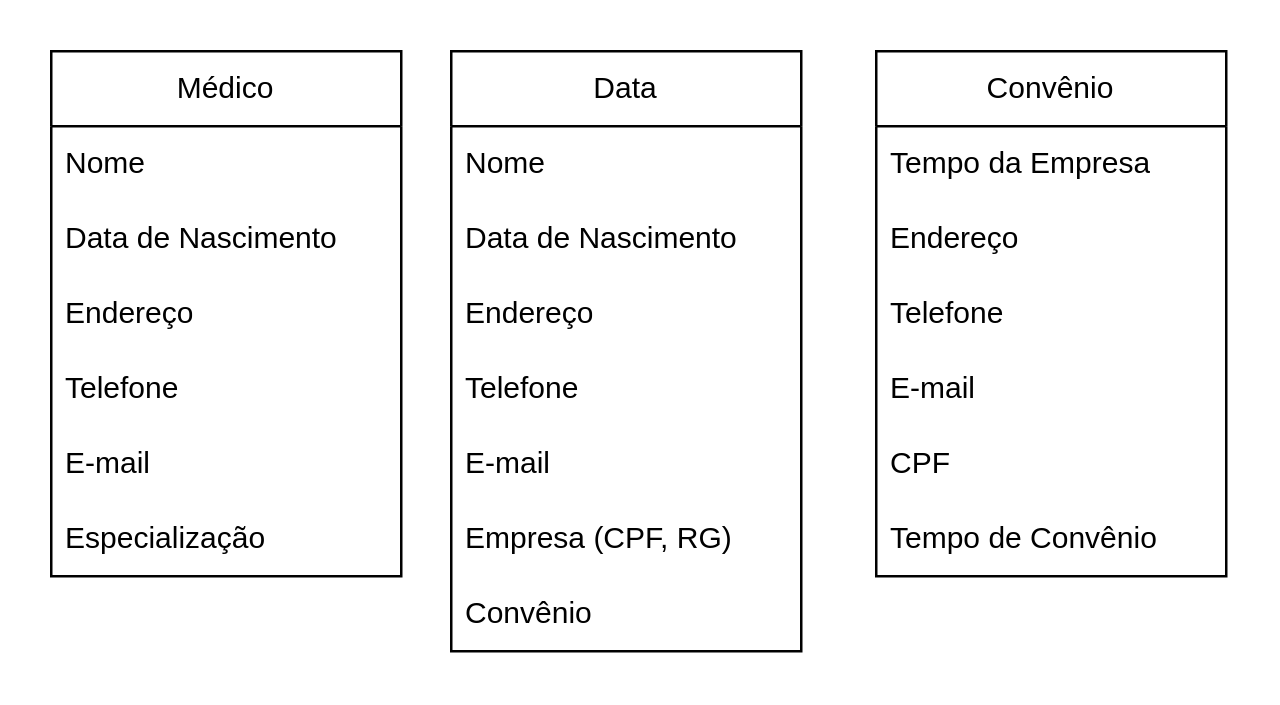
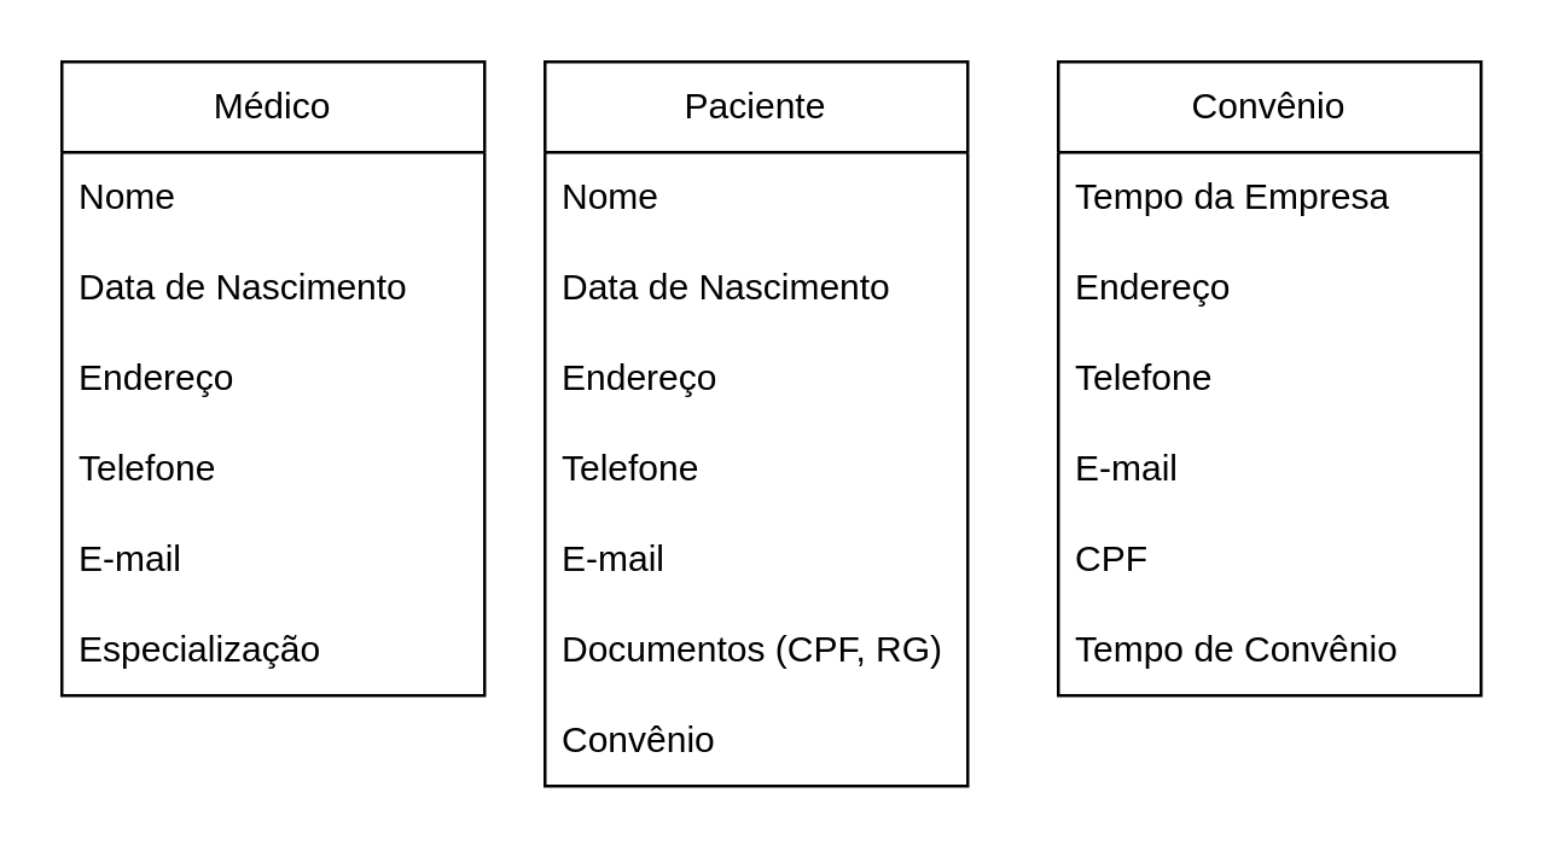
  <mxCell id="0" />
  <mxCell id="1" parent="0" />
  <mxCell id="2" value="Médico" style="swimlane;fontStyle=0;childLayout=stackLayout;horizontal=1;startSize=30;horizontalStack=0;resizeParent=1;resizeParentMax=0;resizeLast=0;collapsible=1;marginBottom=0;whiteSpace=wrap;html=1;" vertex="1" parent="1"><mxGeometry x="20" y="20" width="140" height="210" as="geometry" /></mxCell>
  <mxCell id="3" value="Nome" style="text;strokeColor=none;fillColor=none;align=left;verticalAlign=middle;spacingLeft=4;spacingRight=4;overflow=hidden;points=[[0,0.5],[1,0.5]];portConstraint=eastwest;rotatable=0;whiteSpace=wrap;html=1;" vertex="1" parent="2"><mxGeometry y="30" width="140" height="30" as="geometry" /></mxCell>
  <mxCell id="4" value="Data de Nascimento" style="text;strokeColor=none;fillColor=none;align=left;verticalAlign=middle;spacingLeft=4;spacingRight=4;overflow=hidden;points=[[0,0.5],[1,0.5]];portConstraint=eastwest;rotatable=0;whiteSpace=wrap;html=1;" vertex="1" parent="2"><mxGeometry y="60" width="140" height="30" as="geometry" /></mxCell>
  <mxCell id="5" value="Endereço" style="text;strokeColor=none;fillColor=none;align=left;verticalAlign=middle;spacingLeft=4;spacingRight=4;overflow=hidden;points=[[0,0.5],[1,0.5]];portConstraint=eastwest;rotatable=0;whiteSpace=wrap;html=1;" vertex="1" parent="2"><mxGeometry y="90" width="140" height="30" as="geometry" /></mxCell>
  <mxCell id="6" value="Telefone" style="text;strokeColor=none;fillColor=none;align=left;verticalAlign=middle;spacingLeft=4;spacingRight=4;overflow=hidden;points=[[0,0.5],[1,0.5]];portConstraint=eastwest;rotatable=0;whiteSpace=wrap;html=1;" vertex="1" parent="2"><mxGeometry y="120" width="140" height="30" as="geometry" /></mxCell>
  <mxCell id="7" value="E-mail" style="text;strokeColor=none;fillColor=none;align=left;verticalAlign=middle;spacingLeft=4;spacingRight=4;overflow=hidden;points=[[0,0.5],[1,0.5]];portConstraint=eastwest;rotatable=0;whiteSpace=wrap;html=1;" vertex="1" parent="2"><mxGeometry y="150" width="140" height="30" as="geometry" /></mxCell>
  <mxCell id="8" value="Especialização" style="text;strokeColor=none;fillColor=none;align=left;verticalAlign=middle;spacingLeft=4;spacingRight=4;overflow=hidden;points=[[0,0.5],[1,0.5]];portConstraint=eastwest;rotatable=0;whiteSpace=wrap;html=1;" vertex="1" parent="2"><mxGeometry y="180" width="140" height="30" as="geometry" /></mxCell>
- <mxCell id="9" value="Data" style="swimlane;fontStyle=0;childLayout=stackLayout;horizontal=1;startSize=30;horizontalStack=0;resizeParent=1;resizeParentMax=0;resizeLast=0;collapsible=1;marginBottom=0;whiteSpace=wrap;html=1;" vertex="1" parent="1"><mxGeometry x="180" y="20" width="140" height="240" as="geometry" /></mxCell>
+ <mxCell id="9" value="Paciente" style="swimlane;fontStyle=0;childLayout=stackLayout;horizontal=1;startSize=30;horizontalStack=0;resizeParent=1;resizeParentMax=0;resizeLast=0;collapsible=1;marginBottom=0;whiteSpace=wrap;html=1;" vertex="1" parent="1"><mxGeometry x="180" y="20" width="140" height="240" as="geometry" /></mxCell>
  <mxCell id="10" value="Nome" style="text;strokeColor=none;fillColor=none;align=left;verticalAlign=middle;spacingLeft=4;spacingRight=4;overflow=hidden;points=[[0,0.5],[1,0.5]];portConstraint=eastwest;rotatable=0;whiteSpace=wrap;html=1;" vertex="1" parent="9"><mxGeometry y="30" width="140" height="30" as="geometry" /></mxCell>
  <mxCell id="11" value="Data de Nascimento" style="text;strokeColor=none;fillColor=none;align=left;verticalAlign=middle;spacingLeft=4;spacingRight=4;overflow=hidden;points=[[0,0.5],[1,0.5]];portConstraint=eastwest;rotatable=0;whiteSpace=wrap;html=1;" vertex="1" parent="9"><mxGeometry y="60" width="140" height="30" as="geometry" /></mxCell>
  <mxCell id="12" value="Endereço" style="text;strokeColor=none;fillColor=none;align=left;verticalAlign=middle;spacingLeft=4;spacingRight=4;overflow=hidden;points=[[0,0.5],[1,0.5]];portConstraint=eastwest;rotatable=0;whiteSpace=wrap;html=1;" vertex="1" parent="9"><mxGeometry y="90" width="140" height="30" as="geometry" /></mxCell>
  <mxCell id="13" value="Telefone" style="text;strokeColor=none;fillColor=none;align=left;verticalAlign=middle;spacingLeft=4;spacingRight=4;overflow=hidden;points=[[0,0.5],[1,0.5]];portConstraint=eastwest;rotatable=0;whiteSpace=wrap;html=1;" vertex="1" parent="9"><mxGeometry y="120" width="140" height="30" as="geometry" /></mxCell>
  <mxCell id="14" value="E-mail" style="text;strokeColor=none;fillColor=none;align=left;verticalAlign=middle;spacingLeft=4;spacingRight=4;overflow=hidden;points=[[0,0.5],[1,0.5]];portConstraint=eastwest;rotatable=0;whiteSpace=wrap;html=1;" vertex="1" parent="9"><mxGeometry y="150" width="140" height="30" as="geometry" /></mxCell>
- <mxCell id="15" value="Empresa (CPF, RG)" style="text;strokeColor=none;fillColor=none;align=left;verticalAlign=middle;spacingLeft=4;spacingRight=4;overflow=hidden;points=[[0,0.5],[1,0.5]];portConstraint=eastwest;rotatable=0;whiteSpace=wrap;html=1;" vertex="1" parent="9"><mxGeometry y="180" width="140" height="30" as="geometry" /></mxCell>
+ <mxCell id="15" value="Documentos (CPF, RG)" style="text;strokeColor=none;fillColor=none;align=left;verticalAlign=middle;spacingLeft=4;spacingRight=4;overflow=hidden;points=[[0,0.5],[1,0.5]];portConstraint=eastwest;rotatable=0;whiteSpace=wrap;html=1;" vertex="1" parent="9"><mxGeometry y="180" width="140" height="30" as="geometry" /></mxCell>
  <mxCell id="16" value="Convênio" style="text;strokeColor=none;fillColor=none;align=left;verticalAlign=middle;spacingLeft=4;spacingRight=4;overflow=hidden;points=[[0,0.5],[1,0.5]];portConstraint=eastwest;rotatable=0;whiteSpace=wrap;html=1;" vertex="1" parent="9"><mxGeometry y="210" width="140" height="30" as="geometry" /></mxCell>
  <mxCell id="17" value="Convênio" style="swimlane;fontStyle=0;childLayout=stackLayout;horizontal=1;startSize=30;horizontalStack=0;resizeParent=1;resizeParentMax=0;resizeLast=0;collapsible=1;marginBottom=0;whiteSpace=wrap;html=1;" vertex="1" parent="1"><mxGeometry x="350" y="20" width="140" height="210" as="geometry" /></mxCell>
  <mxCell id="18" value="Tempo da Empresa" style="text;strokeColor=none;fillColor=none;align=left;verticalAlign=middle;spacingLeft=4;spacingRight=4;overflow=hidden;points=[[0,0.5],[1,0.5]];portConstraint=eastwest;rotatable=0;whiteSpace=wrap;html=1;" vertex="1" parent="17"><mxGeometry y="30" width="140" height="30" as="geometry" /></mxCell>
  <mxCell id="19" value="Endereço" style="text;strokeColor=none;fillColor=none;align=left;verticalAlign=middle;spacingLeft=4;spacingRight=4;overflow=hidden;points=[[0,0.5],[1,0.5]];portConstraint=eastwest;rotatable=0;whiteSpace=wrap;html=1;" vertex="1" parent="17"><mxGeometry y="60" width="140" height="30" as="geometry" /></mxCell>
  <mxCell id="20" value="Telefone" style="text;strokeColor=none;fillColor=none;align=left;verticalAlign=middle;spacingLeft=4;spacingRight=4;overflow=hidden;points=[[0,0.5],[1,0.5]];portConstraint=eastwest;rotatable=0;whiteSpace=wrap;html=1;" vertex="1" parent="17"><mxGeometry y="90" width="140" height="30" as="geometry" /></mxCell>
  <mxCell id="21" value="E-mail" style="text;strokeColor=none;fillColor=none;align=left;verticalAlign=middle;spacingLeft=4;spacingRight=4;overflow=hidden;points=[[0,0.5],[1,0.5]];portConstraint=eastwest;rotatable=0;whiteSpace=wrap;html=1;" vertex="1" parent="17"><mxGeometry y="120" width="140" height="30" as="geometry" /></mxCell>
  <mxCell id="22" value="CPF" style="text;strokeColor=none;fillColor=none;align=left;verticalAlign=middle;spacingLeft=4;spacingRight=4;overflow=hidden;points=[[0,0.5],[1,0.5]];portConstraint=eastwest;rotatable=0;whiteSpace=wrap;html=1;" vertex="1" parent="17"><mxGeometry y="150" width="140" height="30" as="geometry" /></mxCell>
  <mxCell id="23" value="Tempo de Convênio" style="text;strokeColor=none;fillColor=none;align=left;verticalAlign=middle;spacingLeft=4;spacingRight=4;overflow=hidden;points=[[0,0.5],[1,0.5]];portConstraint=eastwest;rotatable=0;whiteSpace=wrap;html=1;" vertex="1" parent="17"><mxGeometry y="180" width="140" height="30" as="geometry" /></mxCell>
